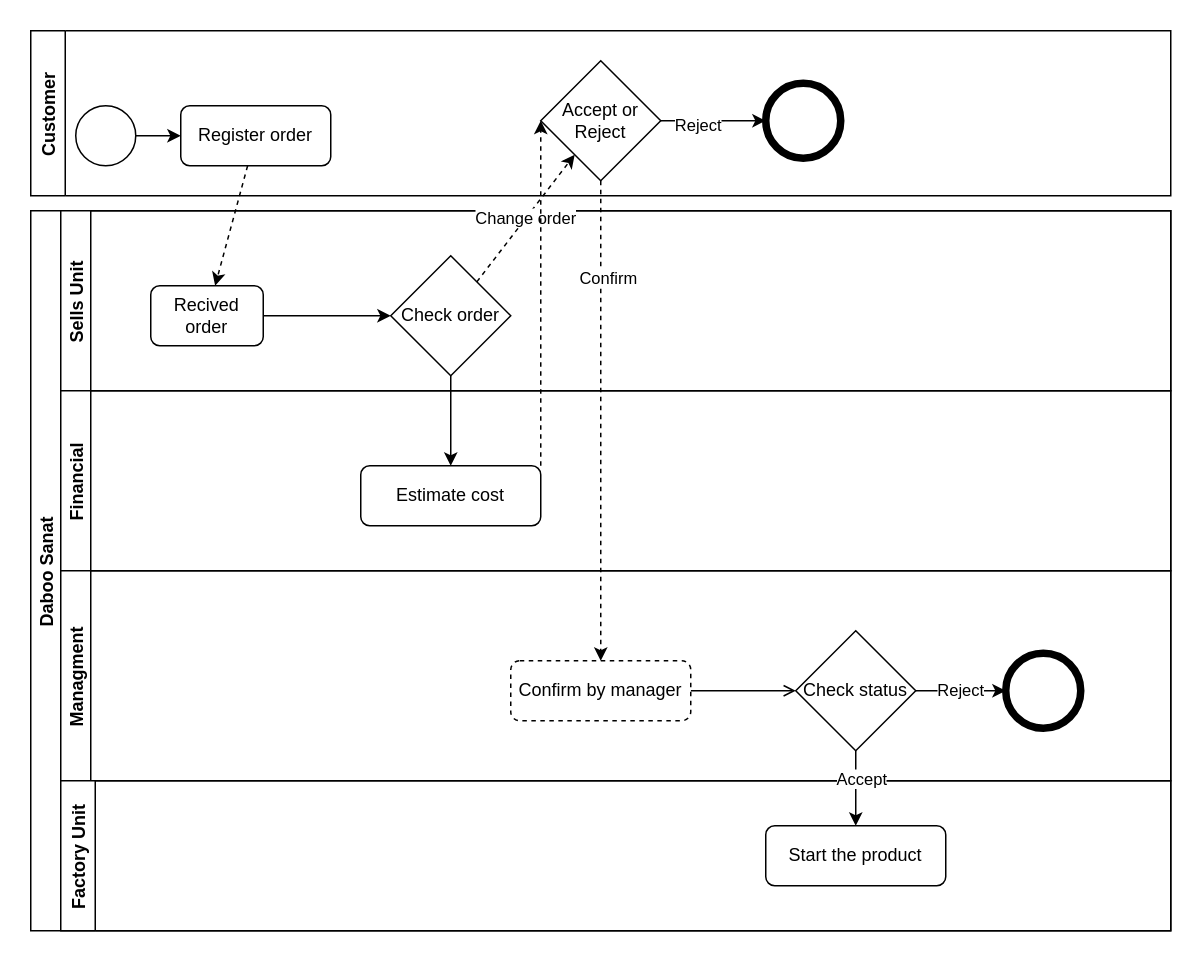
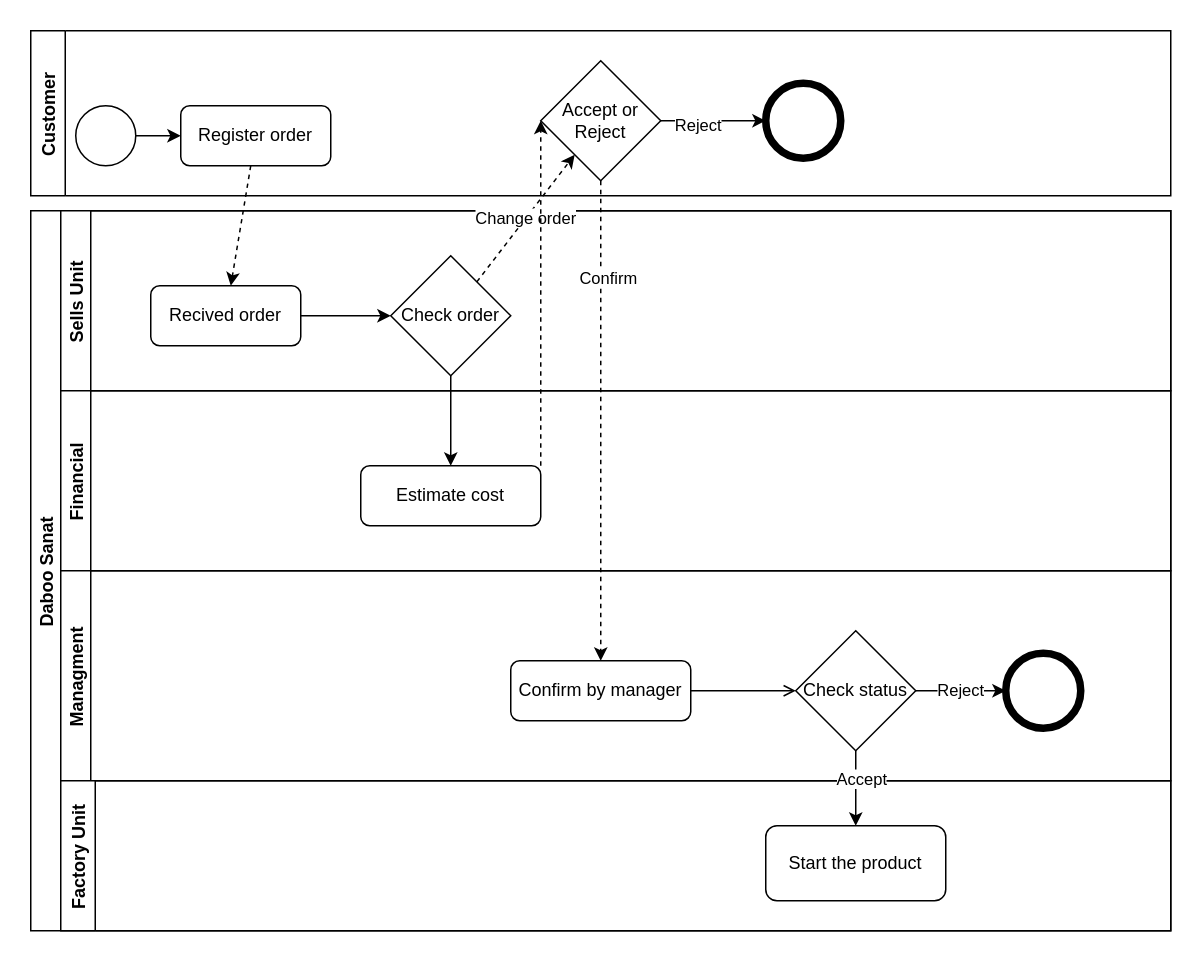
  <mxCell id="0" />
  <mxCell id="1" parent="0" />
  <mxCell id="2" value="Customer" style="swimlane;horizontal=0;" parent="1" vertex="1"><mxGeometry x="20" y="20" width="760" height="110" as="geometry" /></mxCell>
  <mxCell id="3" style="edgeStyle=none;rounded=0;orthogonalLoop=1;jettySize=auto;html=1;entryX=0;entryY=0.5;entryDx=0;entryDy=0;" parent="2" source="4" target="5" edge="1"><mxGeometry relative="1" as="geometry"><mxPoint x="150" y="70" as="targetPoint" /></mxGeometry></mxCell>
  <mxCell id="4" value="" style="ellipse;whiteSpace=wrap;html=1;aspect=fixed;" parent="2" vertex="1"><mxGeometry x="30" y="50" width="40" height="40" as="geometry" /></mxCell>
  <mxCell id="5" value="Register order" style="rounded=1;whiteSpace=wrap;html=1;" parent="2" vertex="1"><mxGeometry x="100" y="50" width="100" height="40" as="geometry" /></mxCell>
  <mxCell id="6" style="edgeStyle=none;rounded=0;orthogonalLoop=1;jettySize=auto;html=1;" parent="2" source="8" target="9" edge="1"><mxGeometry relative="1" as="geometry" /></mxCell>
  <mxCell id="7" value="Reject" style="edgeLabel;html=1;align=center;verticalAlign=middle;resizable=0;points=[];" parent="6" vertex="1" connectable="0"><mxGeometry x="-0.31" y="-2" relative="1" as="geometry"><mxPoint as="offset" /></mxGeometry></mxCell>
  <mxCell id="8" value="Accept or Reject" style="rhombus;whiteSpace=wrap;html=1;" parent="2" vertex="1"><mxGeometry x="340" y="20" width="80" height="80" as="geometry" /></mxCell>
  <mxCell id="9" value="" style="ellipse;whiteSpace=wrap;html=1;aspect=fixed;strokeWidth=5;" parent="2" vertex="1"><mxGeometry x="490" y="35" width="50" height="50" as="geometry" /></mxCell>
  <mxCell id="10" value="Daboo Sanat" style="swimlane;childLayout=stackLayout;resizeParent=1;resizeParentMax=0;horizontal=0;startSize=20;horizontalStack=0;" parent="1" vertex="1"><mxGeometry x="20" y="140" width="760" height="480" as="geometry" /></mxCell>
  <mxCell id="11" value="Sells Unit" style="swimlane;startSize=20;horizontal=0;" parent="10" vertex="1"><mxGeometry x="20" width="740" height="120" as="geometry" /></mxCell>
  <mxCell id="12" style="edgeStyle=none;rounded=0;orthogonalLoop=1;jettySize=auto;html=1;entryX=0;entryY=0.5;entryDx=0;entryDy=0;" parent="11" source="13" target="14" edge="1"><mxGeometry relative="1" as="geometry" /></mxCell>
- <mxCell id="13" value="Recived order" style="rounded=1;whiteSpace=wrap;html=1;" parent="11" vertex="1"><mxGeometry x="60" y="50" width="75" height="40" as="geometry" /></mxCell>
+ <mxCell id="13" value="Recived order" style="rounded=1;whiteSpace=wrap;html=1;" parent="11" vertex="1"><mxGeometry x="60" y="50" width="100" height="40" as="geometry" /></mxCell>
  <mxCell id="14" value="Check order" style="rhombus;whiteSpace=wrap;html=1;" parent="11" vertex="1"><mxGeometry x="220" y="30" width="80" height="80" as="geometry" /></mxCell>
  <mxCell id="15" value="Financial" style="swimlane;startSize=20;horizontal=0;" parent="10" vertex="1"><mxGeometry x="20" y="120" width="740" height="120" as="geometry" /></mxCell>
  <mxCell id="16" value="Estimate cost" style="rounded=1;whiteSpace=wrap;html=1;" parent="15" vertex="1"><mxGeometry x="200" y="50" width="120" height="40" as="geometry" /></mxCell>
  <mxCell id="17" style="edgeStyle=none;rounded=0;orthogonalLoop=1;jettySize=auto;html=1;exitX=0.75;exitY=0;exitDx=0;exitDy=0;" parent="15" source="16" target="16" edge="1"><mxGeometry relative="1" as="geometry" /></mxCell>
  <mxCell id="18" style="edgeStyle=none;rounded=0;orthogonalLoop=1;jettySize=auto;html=1;exitX=1;exitY=0.75;exitDx=0;exitDy=0;" parent="15" source="16" target="16" edge="1"><mxGeometry relative="1" as="geometry" /></mxCell>
  <mxCell id="19" value="Managment" style="swimlane;startSize=20;horizontal=0;" parent="10" vertex="1"><mxGeometry x="20" y="240" width="740" height="140" as="geometry" /></mxCell>
  <mxCell id="20" style="edgeStyle=none;rounded=0;orthogonalLoop=1;jettySize=auto;html=1;endArrow=open;" parent="19" source="21" target="23" edge="1"><mxGeometry relative="1" as="geometry" /></mxCell>
- <mxCell id="21" value="Confirm by manager" style="rounded=1;whiteSpace=wrap;html=1;strokeWidth=1;dashed=1;" parent="19" vertex="1"><mxGeometry x="300" y="60" width="120" height="40" as="geometry" /></mxCell>
+ <mxCell id="21" value="Confirm by manager" style="rounded=1;whiteSpace=wrap;html=1;strokeWidth=1;" parent="19" vertex="1"><mxGeometry x="300" y="60" width="120" height="40" as="geometry" /></mxCell>
  <mxCell id="22" value="Reject" style="edgeStyle=none;rounded=0;orthogonalLoop=1;jettySize=auto;html=1;entryX=0;entryY=0.5;entryDx=0;entryDy=0;" parent="19" source="23" target="24" edge="1"><mxGeometry relative="1" as="geometry" /></mxCell>
  <mxCell id="23" value="Check status" style="rhombus;whiteSpace=wrap;html=1;strokeWidth=1;" parent="19" vertex="1"><mxGeometry x="490" y="40" width="80" height="80" as="geometry" /></mxCell>
  <mxCell id="24" value="" style="ellipse;whiteSpace=wrap;html=1;aspect=fixed;strokeWidth=5;" parent="19" vertex="1"><mxGeometry x="630" y="55" width="50" height="50" as="geometry" /></mxCell>
  <mxCell id="25" style="edgeStyle=none;rounded=0;orthogonalLoop=1;jettySize=auto;html=1;entryX=0.5;entryY=0;entryDx=0;entryDy=0;" parent="10" source="14" target="16" edge="1"><mxGeometry relative="1" as="geometry" /></mxCell>
  <mxCell id="26" value="Factory Unit" style="swimlane;horizontal=0;strokeWidth=1;" parent="10" vertex="1"><mxGeometry x="20" y="380" width="740" height="100" as="geometry" /></mxCell>
- <mxCell id="27" value="Start the product" style="rounded=1;whiteSpace=wrap;html=1;strokeWidth=1;" parent="26" vertex="1"><mxGeometry x="470" y="30" width="120" height="40" as="geometry" /></mxCell>
+ <mxCell id="27" value="Start the product" style="rounded=1;whiteSpace=wrap;html=1;strokeWidth=1;" parent="26" vertex="1"><mxGeometry x="470" y="30" width="120" height="50" as="geometry" /></mxCell>
  <mxCell id="28" style="edgeStyle=none;rounded=0;orthogonalLoop=1;jettySize=auto;html=1;entryX=0.5;entryY=0;entryDx=0;entryDy=0;exitX=0.5;exitY=1;exitDx=0;exitDy=0;" parent="10" source="23" target="27" edge="1"><mxGeometry relative="1" as="geometry" /></mxCell>
  <mxCell id="29" value="Accept" style="edgeLabel;html=1;align=center;verticalAlign=middle;resizable=0;points=[];" parent="28" vertex="1" connectable="0"><mxGeometry x="-0.281" y="3" relative="1" as="geometry"><mxPoint as="offset" /></mxGeometry></mxCell>
  <mxCell id="30" style="rounded=0;orthogonalLoop=1;jettySize=auto;html=1;dashed=1;" parent="1" source="5" target="13" edge="1"><mxGeometry relative="1" as="geometry" /></mxCell>
  <mxCell id="31" value="Change order" style="edgeStyle=none;rounded=0;orthogonalLoop=1;jettySize=auto;html=1;dashed=1;" parent="1" source="14" target="8" edge="1"><mxGeometry relative="1" as="geometry" /></mxCell>
  <mxCell id="32" style="edgeStyle=none;rounded=0;orthogonalLoop=1;jettySize=auto;html=1;entryX=0;entryY=0.5;entryDx=0;entryDy=0;dashed=1;exitX=1;exitY=0;exitDx=0;exitDy=0;" parent="1" source="16" target="8" edge="1"><mxGeometry relative="1" as="geometry" /></mxCell>
  <mxCell id="33" style="edgeStyle=none;rounded=0;orthogonalLoop=1;jettySize=auto;html=1;entryX=0.5;entryY=0;entryDx=0;entryDy=0;dashed=1;" parent="1" source="8" target="21" edge="1"><mxGeometry relative="1" as="geometry" /></mxCell>
  <mxCell id="34" value="Confirm" style="edgeLabel;html=1;align=center;verticalAlign=middle;resizable=0;points=[];" parent="33" vertex="1" connectable="0"><mxGeometry x="-0.601" y="4" relative="1" as="geometry"><mxPoint as="offset" /></mxGeometry></mxCell>
